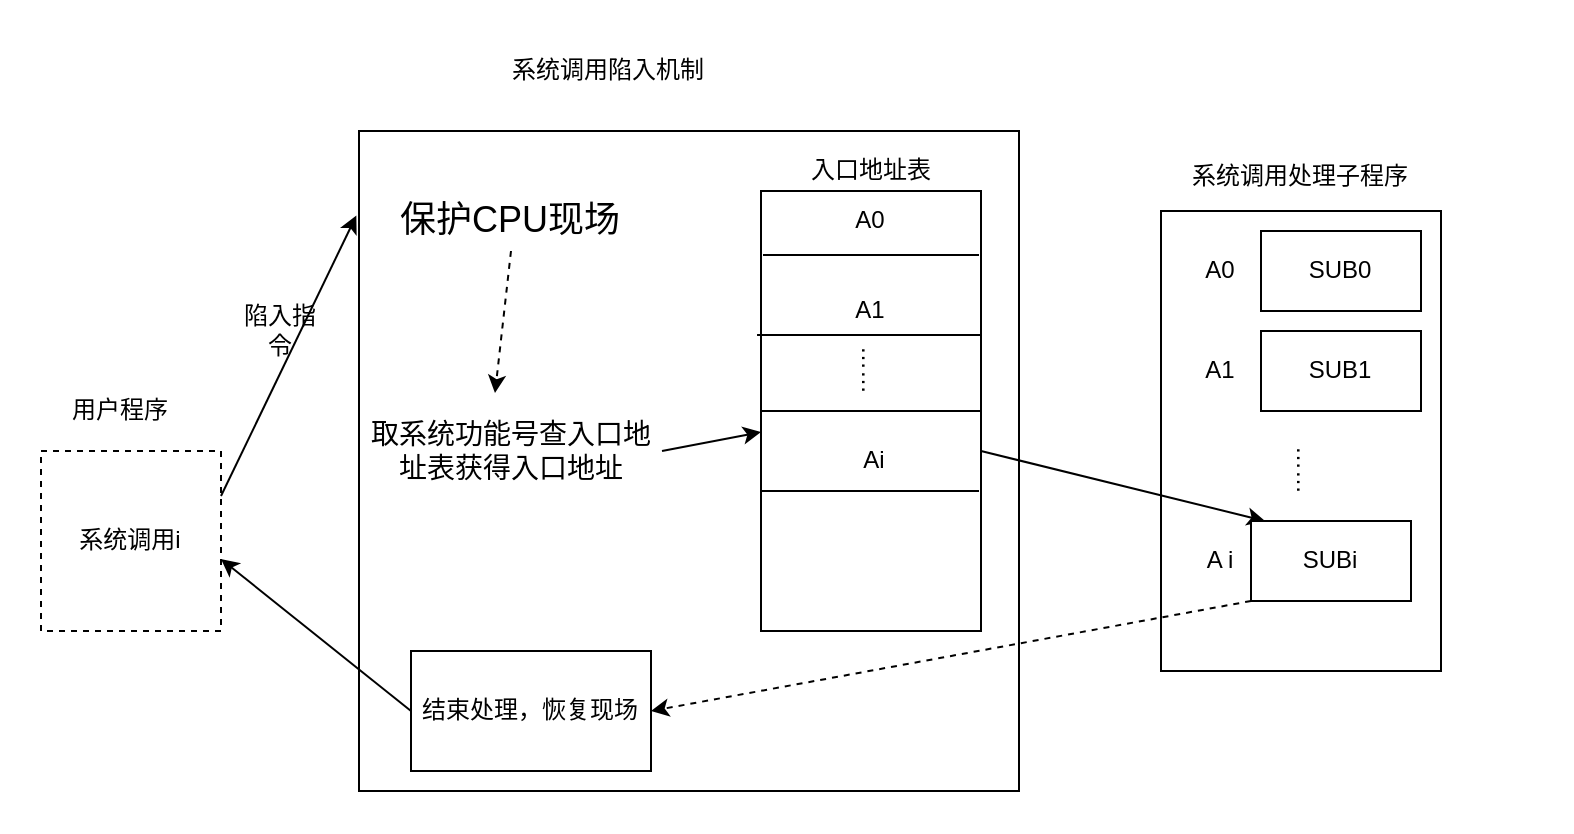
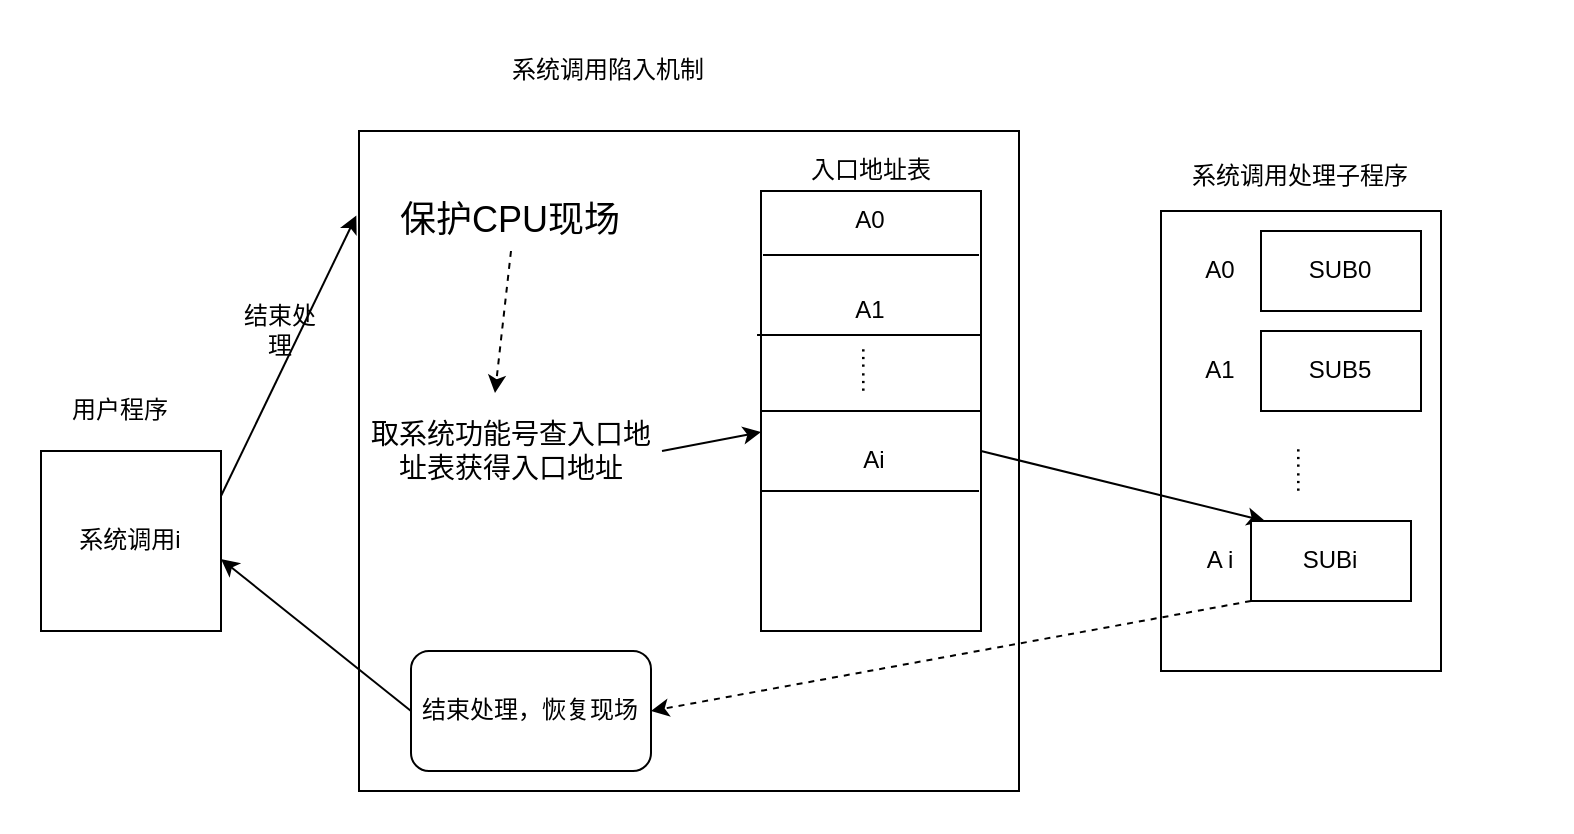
  <mxCell id="0" />
  <mxCell id="1" parent="0" />
  <mxCell id="2" value="" style="rounded=0;whiteSpace=wrap;html=1;rotation=90;" vertex="1" parent="1"><mxGeometry x="535" y="150" width="230" height="140" as="geometry" /></mxCell>
- <mxCell id="3" value="系统调用i" style="whiteSpace=wrap;html=1;aspect=fixed;dashed=1;" vertex="1" parent="1"><mxGeometry x="20" y="225" width="90" height="90" as="geometry" /></mxCell>
+ <mxCell id="3" value="系统调用i" style="whiteSpace=wrap;html=1;aspect=fixed;" vertex="1" parent="1"><mxGeometry x="20" y="225" width="90" height="90" as="geometry" /></mxCell>
  <mxCell id="4" value="用户程序" style="text;html=1;strokeColor=none;fillColor=none;align=center;verticalAlign=middle;whiteSpace=wrap;rounded=0;" vertex="1" parent="1"><mxGeometry x="25" y="195" width="70" height="20" as="geometry" /></mxCell>
  <mxCell id="5" value="" style="endArrow=classic;html=1;exitX=1;exitY=0.25;exitDx=0;exitDy=0;entryX=-0.004;entryY=0.128;entryDx=0;entryDy=0;entryPerimeter=0;" edge="1" parent="1" source="3" target="6"><mxGeometry width="50" height="50" relative="1" as="geometry"><mxPoint x="320" y="295" as="sourcePoint" /><mxPoint x="230" y="175" as="targetPoint" /></mxGeometry></mxCell>
  <mxCell id="6" value="" style="whiteSpace=wrap;html=1;aspect=fixed;" vertex="1" parent="1"><mxGeometry x="179" y="65" width="330" height="330" as="geometry" /></mxCell>
- <mxCell id="7" value="陷入指令" style="text;html=1;strokeColor=none;fillColor=none;align=center;verticalAlign=middle;whiteSpace=wrap;rounded=0;" vertex="1" parent="1"><mxGeometry x="120" y="155" width="40" height="20" as="geometry" /></mxCell>
+ <mxCell id="7" value="结束处理" style="text;html=1;strokeColor=none;fillColor=none;align=center;verticalAlign=middle;whiteSpace=wrap;rounded=0;" vertex="1" parent="1"><mxGeometry x="120" y="155" width="40" height="20" as="geometry" /></mxCell>
  <mxCell id="8" value="系统调用陷入机制" style="text;html=1;strokeColor=none;fillColor=none;align=center;verticalAlign=middle;whiteSpace=wrap;rounded=0;" vertex="1" parent="1"><mxGeometry x="231" y="20" width="146" height="30" as="geometry" /></mxCell>
  <mxCell id="9" value="&lt;font style=&quot;font-size: 18px&quot;&gt;保护CPU现场&lt;/font&gt;" style="text;html=1;strokeColor=none;fillColor=none;align=center;verticalAlign=middle;whiteSpace=wrap;rounded=0;" vertex="1" parent="1"><mxGeometry x="190" y="95" width="130" height="30" as="geometry" /></mxCell>
  <mxCell id="10" value="" style="endArrow=classic;html=1;exitX=0.5;exitY=1;exitDx=0;exitDy=0;entryX=0.447;entryY=0.017;entryDx=0;entryDy=0;entryPerimeter=0;dashed=1;" edge="1" parent="1" source="9" target="11"><mxGeometry width="50" height="50" relative="1" as="geometry"><mxPoint x="320" y="255" as="sourcePoint" /><mxPoint x="257" y="185" as="targetPoint" /></mxGeometry></mxCell>
  <mxCell id="11" value="&lt;font style=&quot;font-size: 14px&quot;&gt;取系统功能号查入口地址表获得入口地址&lt;/font&gt;" style="text;html=1;strokeColor=none;fillColor=none;align=center;verticalAlign=middle;whiteSpace=wrap;rounded=0;" vertex="1" parent="1"><mxGeometry x="179.5" y="195" width="151" height="60" as="geometry" /></mxCell>
  <mxCell id="12" value="" style="endArrow=classic;html=1;exitX=1;exitY=0.5;exitDx=0;exitDy=0;" edge="1" parent="1" source="11" target="13"><mxGeometry width="50" height="50" relative="1" as="geometry"><mxPoint x="320" y="205" as="sourcePoint" /><mxPoint x="370" y="165" as="targetPoint" /></mxGeometry></mxCell>
  <mxCell id="13" value="" style="rounded=0;whiteSpace=wrap;html=1;rotation=90;" vertex="1" parent="1"><mxGeometry x="325" y="150" width="220" height="110" as="geometry" /></mxCell>
  <mxCell id="14" value="入口地址表" style="text;html=1;strokeColor=none;fillColor=none;align=center;verticalAlign=middle;whiteSpace=wrap;rounded=0;" vertex="1" parent="1"><mxGeometry x="397.5" y="75" width="75" height="20" as="geometry" /></mxCell>
  <mxCell id="15" value="" style="endArrow=none;html=1;" edge="1" parent="1"><mxGeometry width="50" height="50" relative="1" as="geometry"><mxPoint x="381" y="127" as="sourcePoint" /><mxPoint x="489" y="127" as="targetPoint" /></mxGeometry></mxCell>
  <mxCell id="16" value="" style="endArrow=none;html=1;exitX=0.327;exitY=1.018;exitDx=0;exitDy=0;exitPerimeter=0;" edge="1" parent="1" source="13"><mxGeometry width="50" height="50" relative="1" as="geometry"><mxPoint x="320" y="205" as="sourcePoint" /><mxPoint x="490" y="167" as="targetPoint" /></mxGeometry></mxCell>
  <mxCell id="17" value="" style="endArrow=none;html=1;exitX=0.5;exitY=1;exitDx=0;exitDy=0;entryX=0.5;entryY=0;entryDx=0;entryDy=0;" edge="1" parent="1" source="13" target="13"><mxGeometry width="50" height="50" relative="1" as="geometry"><mxPoint x="320" y="205" as="sourcePoint" /><mxPoint x="370" y="155" as="targetPoint" /></mxGeometry></mxCell>
  <mxCell id="18" value="" style="endArrow=none;html=1;exitX=0.682;exitY=1;exitDx=0;exitDy=0;exitPerimeter=0;entryX=0.682;entryY=0.009;entryDx=0;entryDy=0;entryPerimeter=0;" edge="1" parent="1" source="13" target="13"><mxGeometry width="50" height="50" relative="1" as="geometry"><mxPoint x="320" y="205" as="sourcePoint" /><mxPoint x="370" y="155" as="targetPoint" /></mxGeometry></mxCell>
  <mxCell id="19" value="A0" style="text;html=1;strokeColor=none;fillColor=none;align=center;verticalAlign=middle;whiteSpace=wrap;rounded=0;" vertex="1" parent="1"><mxGeometry x="415" y="100" width="40" height="20" as="geometry" /></mxCell>
  <mxCell id="20" value="A1" style="text;html=1;strokeColor=none;fillColor=none;align=center;verticalAlign=middle;whiteSpace=wrap;rounded=0;" vertex="1" parent="1"><mxGeometry x="415" y="145" width="40" height="20" as="geometry" /></mxCell>
  <mxCell id="21" value="Ai" style="text;html=1;strokeColor=none;fillColor=none;align=center;verticalAlign=middle;whiteSpace=wrap;rounded=0;" vertex="1" parent="1"><mxGeometry x="417" y="220" width="40" height="20" as="geometry" /></mxCell>
  <mxCell id="22" value="……" style="text;html=1;strokeColor=none;fillColor=none;align=center;verticalAlign=middle;whiteSpace=wrap;rounded=0;rotation=90;" vertex="1" parent="1"><mxGeometry x="415" y="175" width="40" height="20" as="geometry" /></mxCell>
  <mxCell id="23" value="" style="endArrow=classic;html=1;entryX=0.088;entryY=0;entryDx=0;entryDy=0;entryPerimeter=0;" edge="1" parent="1" target="30"><mxGeometry width="50" height="50" relative="1" as="geometry"><mxPoint x="490" y="225" as="sourcePoint" /><mxPoint x="630" y="175" as="targetPoint" /></mxGeometry></mxCell>
  <mxCell id="24" value="系统调用处理子程序" style="text;html=1;strokeColor=none;fillColor=none;align=center;verticalAlign=middle;whiteSpace=wrap;rounded=0;" vertex="1" parent="1"><mxGeometry x="595" y="80" width="110" height="15" as="geometry" /></mxCell>
  <mxCell id="25" value="A0" style="text;html=1;strokeColor=none;fillColor=none;align=center;verticalAlign=middle;whiteSpace=wrap;rounded=0;" vertex="1" parent="1"><mxGeometry x="590" y="125" width="40" height="20" as="geometry" /></mxCell>
  <mxCell id="26" value="SUB0" style="rounded=0;whiteSpace=wrap;html=1;" vertex="1" parent="1"><mxGeometry x="630" y="115" width="80" height="40" as="geometry" /></mxCell>
  <mxCell id="27" value="A1" style="text;html=1;strokeColor=none;fillColor=none;align=center;verticalAlign=middle;whiteSpace=wrap;rounded=0;" vertex="1" parent="1"><mxGeometry x="590" y="175" width="40" height="20" as="geometry" /></mxCell>
- <mxCell id="28" value="SUB1" style="rounded=0;whiteSpace=wrap;html=1;" vertex="1" parent="1"><mxGeometry x="630" y="165" width="80" height="40" as="geometry" /></mxCell>
+ <mxCell id="28" value="SUB5" style="rounded=0;whiteSpace=wrap;html=1;" vertex="1" parent="1"><mxGeometry x="630" y="165" width="80" height="40" as="geometry" /></mxCell>
  <mxCell id="29" value="A i" style="text;html=1;strokeColor=none;fillColor=none;align=center;verticalAlign=middle;whiteSpace=wrap;rounded=0;" vertex="1" parent="1"><mxGeometry x="590" y="270" width="40" height="20" as="geometry" /></mxCell>
  <mxCell id="30" value="SUBi" style="rounded=0;whiteSpace=wrap;html=1;" vertex="1" parent="1"><mxGeometry x="625" y="260" width="80" height="40" as="geometry" /></mxCell>
  <mxCell id="31" value="……" style="text;html=1;strokeColor=none;fillColor=none;align=center;verticalAlign=middle;whiteSpace=wrap;rounded=0;rotation=90;" vertex="1" parent="1"><mxGeometry x="625" y="225" width="55" height="20" as="geometry" /></mxCell>
  <mxCell id="32" value="" style="endArrow=classic;html=1;exitX=0;exitY=1;exitDx=0;exitDy=0;entryX=1;entryY=0.5;entryDx=0;entryDy=0;dashed=1;" edge="1" parent="1" source="30" target="33"><mxGeometry width="50" height="50" relative="1" as="geometry"><mxPoint x="320" y="185" as="sourcePoint" /><mxPoint x="370" y="135" as="targetPoint" /></mxGeometry></mxCell>
- <mxCell id="33" value="结束处理，恢复现场" style="rounded=0;whiteSpace=wrap;html=1;" vertex="1" parent="1"><mxGeometry x="205" y="325" width="120" height="60" as="geometry" /></mxCell>
+ <mxCell id="33" value="结束处理，恢复现场" style="whiteSpace=wrap;html=1;rounded=1;" vertex="1" parent="1"><mxGeometry x="205" y="325" width="120" height="60" as="geometry" /></mxCell>
  <mxCell id="34" value="" style="endArrow=classic;html=1;exitX=0;exitY=0.5;exitDx=0;exitDy=0;entryX=1;entryY=0.6;entryDx=0;entryDy=0;entryPerimeter=0;" edge="1" parent="1" source="33" target="3"><mxGeometry width="50" height="50" relative="1" as="geometry"><mxPoint x="320" y="185" as="sourcePoint" /><mxPoint x="370" y="135" as="targetPoint" /></mxGeometry></mxCell>
